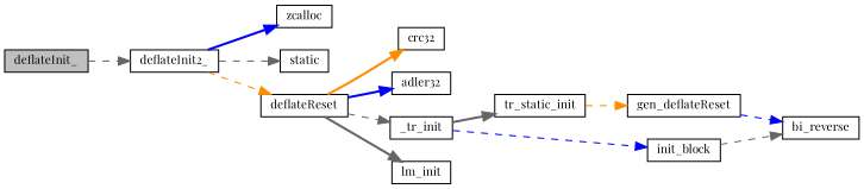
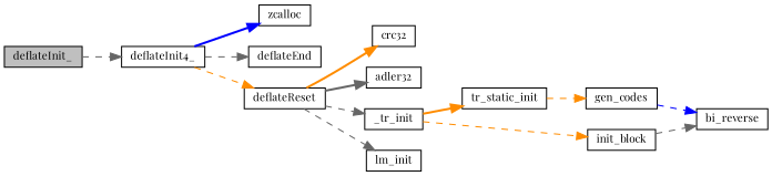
  digraph {
    fontname="Playfair Display"
    rankdir=LR
    node [color=black fillcolor=white fontname="Playfair Display" fontsize=10 shape=record style=filled]
    edge [color=gray40 fontname="Playfair Display" fontsize=10 labelfontname=Helvetica labelfontsize=10 style=dashed]
    n1 [fillcolor=grey75 fontcolor=black height=0.2 label=deflateInit_ width=0.4]
-   n2 [height=0.2 label=deflateInit2_ width=0.4]
+   n2 [height=0.2 label=deflateInit4_ width=0.4]
    n3 [height=0.2 label=zcalloc width=0.4]
-   n4 [height=0.2 label=static width=0.4]
+   n4 [height=0.2 label=deflateEnd width=0.4]
    n5 [height=0.2 label=deflateReset width=0.4]
    n6 [height=0.2 label=crc32 width=0.4]
    n7 [height=0.2 label=adler32 width=0.4]
    n8 [height=0.2 label=_tr_init width=0.4]
    n9 [height=0.2 label=lm_init width=0.4]
    n10 [height=0.2 label=tr_static_init width=0.4]
    n11 [height=0.2 label=init_block width=0.4]
-   n12 [height=0.2 label=gen_deflateReset width=0.4]
+   n12 [height=0.2 label=gen_codes width=0.4]
    n13 [height=0.2 label=bi_reverse width=0.4]
    n1 -> n2
    n2 -> n3 [color=blue style=bold]
    n2 -> n4
    n2 -> n5 [color=darkorange]
    n5 -> n6 [color=darkorange style=bold]
-   n5 -> n7 [color=blue style=bold]
+   n5 -> n7 [style=bold]
    n5 -> n8
-   n5 -> n9 [style=bold]
-   n8 -> n10 [style=bold]
-   n8 -> n11 [color=blue]
+   n5 -> n9
+   n8 -> n10 [color=darkorange style=bold]
+   n8 -> n11 [color=darkorange]
    n10 -> n12 [color=darkorange]
    n11 -> n13
    n12 -> n13 [color=blue]
  }
